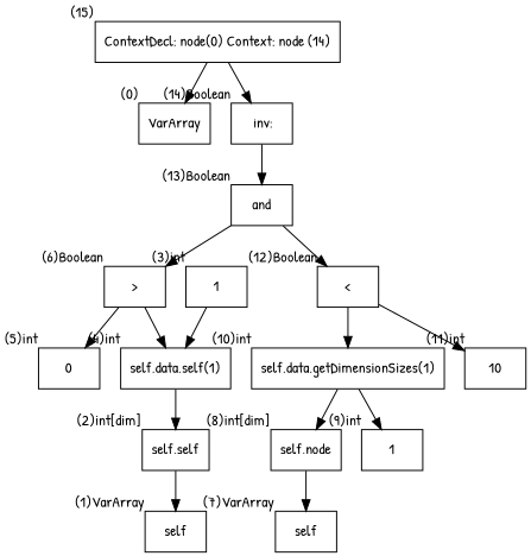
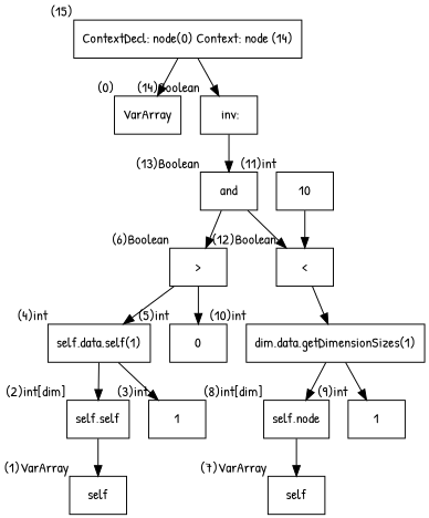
  digraph {
    fontname="Patrick Hand"
    node [fontname="Patrick Hand" shape=box]
    edge [fontname="Patrick Hand"]
    n1 [label="ContextDecl: node(0) Context: node (14)" xlabel="(15)"]
    n2 [label=VarArray xlabel="(0)"]
    n3 [label=" inv:" xlabel="(14)Boolean"]
    n4 [label=and xlabel="(13)Boolean"]
    n5 [label=">" xlabel="(6)Boolean"]
    n6 [label="<" xlabel="(12)Boolean"]
    n7 [label="self.data.self(1)" xlabel="(4)int"]
    n8 [label=0 xlabel="(5)int"]
-   n9 [label="self.data.getDimensionSizes(1)" xlabel="(10)int"]
+   n9 [label="dim.data.getDimensionSizes(1)" xlabel="(10)int"]
    n10 [label=10 xlabel="(11)int"]
    n11 [label="self.self" xlabel="(2)int[dim]"]
    n12 [label=1 xlabel="(3)int"]
    n13 [label="self.node" xlabel="(8)int[dim]"]
    n14 [label=1 xlabel="(9)int"]
    n15 [label=self xlabel="(1)VarArray"]
    n16 [label=self xlabel="(7)VarArray"]
    n1 -> n2
    n1 -> n3
    n3 -> n4
    n4 -> n5
    n4 -> n6
    n5 -> n7
    n5 -> n8
    n6 -> n9
-   n6 -> n10
+   n10 -> n6
    n7 -> n11
-   n12 -> n7
+   n7 -> n12
    n9 -> n13
    n9 -> n14
    n11 -> n15
    n13 -> n16
  }
